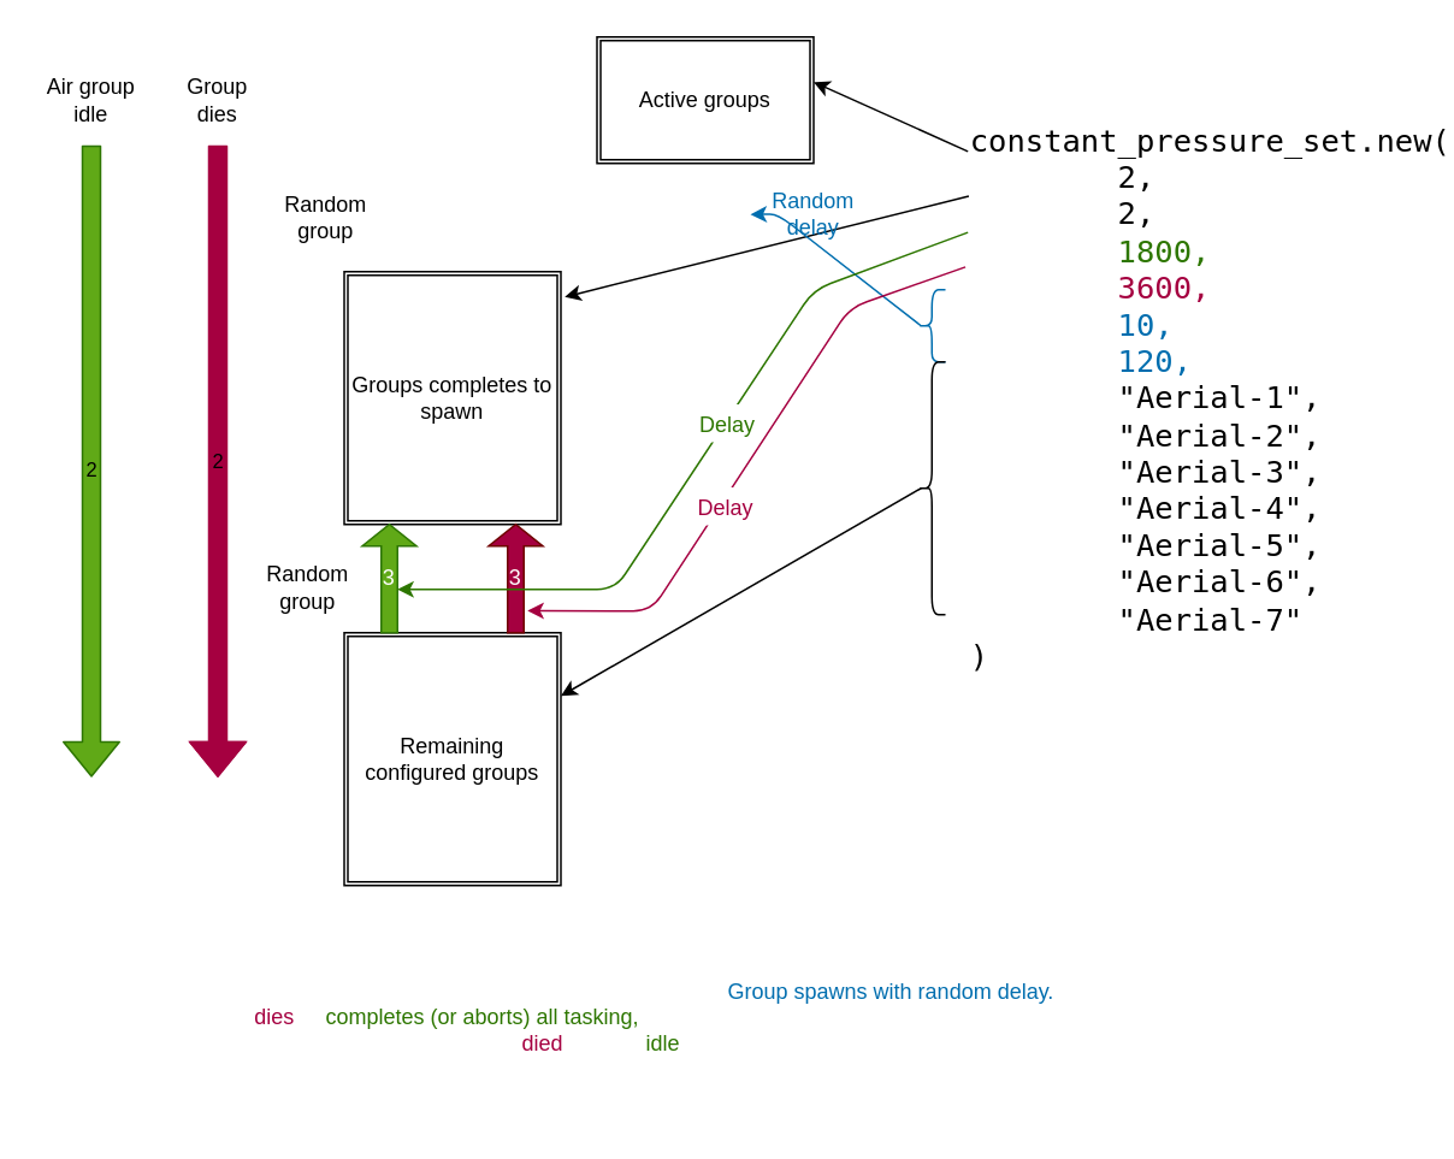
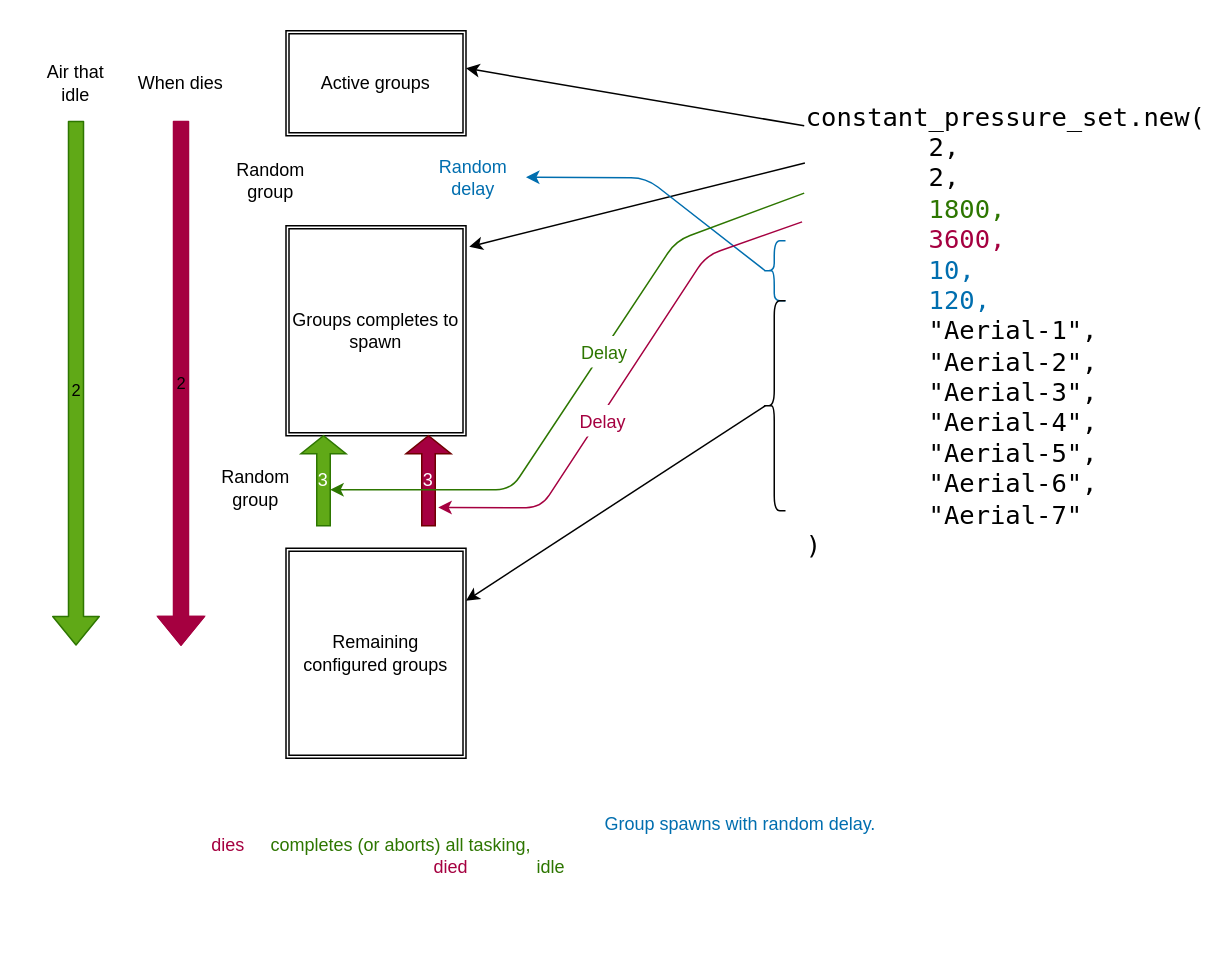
  <mxCell id="0" />
  <mxCell id="1" parent="0" />
- <mxCell id="2" value="Active groups" style="shape=ext;double=1;rounded=0;whiteSpace=wrap;html=1;" vertex="1" parent="1"><mxGeometry x="330" y="20" width="120" height="70" as="geometry" /></mxCell>
+ <mxCell id="2" value="Active groups" style="shape=ext;double=1;rounded=0;whiteSpace=wrap;html=1;" vertex="1" parent="1"><mxGeometry x="190" y="20" width="120" height="70" as="geometry" /></mxCell>
  <mxCell id="3" value="Groups completes to spawn" style="shape=ext;double=1;rounded=0;whiteSpace=wrap;html=1;" vertex="1" parent="1"><mxGeometry x="190" y="150" width="120" height="140" as="geometry" /></mxCell>
- <mxCell id="4" value="Remaining configured groups" style="shape=ext;double=1;rounded=0;whiteSpace=wrap;html=1;" vertex="1" parent="1"><mxGeometry x="190" y="350" width="120" height="140" as="geometry" /></mxCell>
+ <mxCell id="4" value="Remaining configured groups" style="shape=ext;double=1;rounded=0;whiteSpace=wrap;html=1;" vertex="1" parent="1"><mxGeometry x="190" y="365" width="120" height="140" as="geometry" /></mxCell>
  <mxCell id="5" value="3" style="shape=singleArrow;direction=north;whiteSpace=wrap;html=1;fillColor=#A50040;fontColor=#ffffff;strokeColor=#6F0000;" vertex="1" parent="1"><mxGeometry x="270" y="290" width="30" height="60" as="geometry" /></mxCell>
  <mxCell id="6" value="Random group" style="text;html=1;strokeColor=none;fillColor=none;align=center;verticalAlign=middle;whiteSpace=wrap;rounded=0;" vertex="1" parent="1"><mxGeometry x="140" y="105" width="80" height="30" as="geometry" /></mxCell>
  <mxCell id="7" value="&lt;code style=&quot;font-size: 17px; background-color: transparent;&quot;&gt;constant_pressure_set.new(&lt;br&gt;&lt;div style=&quot;&quot;&gt;&lt;span style=&quot;color: var(--vscode-textPreformat-foreground); font-family: var(--monaco-monospace-font); white-space: pre;&quot;&gt;&#09;&lt;/span&gt;&lt;span style=&quot;color: var(--vscode-textPreformat-foreground); font-family: var(--monaco-monospace-font);&quot;&gt;2,&lt;/span&gt;&lt;/div&gt;&lt;div style=&quot;&quot;&gt;&lt;span style=&quot;color: var(--vscode-textPreformat-foreground); font-family: var(--monaco-monospace-font);&quot;&gt;&lt;span style=&quot;white-space: pre;&quot;&gt;&#09;&lt;/span&gt;2,&lt;/span&gt;&lt;/div&gt;&lt;div style=&quot;&quot;&gt;&lt;span style=&quot;font-family: var(--monaco-monospace-font);&quot;&gt;&lt;span style=&quot;color: var(--vscode-textPreformat-foreground); white-space: pre;&quot;&gt;&#09;&lt;/span&gt;&lt;font color=&quot;#2d7600&quot;&gt;1800,&lt;/font&gt;&lt;/span&gt;&lt;/div&gt;&lt;div style=&quot;&quot;&gt;&lt;span style=&quot;font-family: var(--monaco-monospace-font);&quot;&gt;&lt;span style=&quot;color: var(--vscode-textPreformat-foreground); white-space: pre;&quot;&gt;&#09;&lt;/span&gt;&lt;font color=&quot;#a50040&quot;&gt;3600,&lt;/font&gt;&lt;/span&gt;&lt;/div&gt;&lt;div style=&quot;&quot;&gt;&lt;span style=&quot;font-family: var(--monaco-monospace-font);&quot;&gt;&lt;span style=&quot;color: var(--vscode-textPreformat-foreground); white-space: pre;&quot;&gt;&#09;&lt;/span&gt;&lt;font color=&quot;#006eaf&quot;&gt;10,&lt;/font&gt;&lt;/span&gt;&lt;/div&gt;&lt;div style=&quot;&quot;&gt;&lt;span style=&quot;font-family: var(--monaco-monospace-font);&quot;&gt;&lt;font color=&quot;#006eaf&quot;&gt;&lt;span style=&quot;white-space: pre;&quot;&gt;&#09;&lt;/span&gt;120,&amp;nbsp;&lt;/font&gt;&lt;/span&gt;&lt;/div&gt;&lt;div style=&quot;&quot;&gt;&lt;span style=&quot;color: var(--vscode-textPreformat-foreground); font-family: var(--monaco-monospace-font);&quot;&gt;&lt;span style=&quot;white-space: pre;&quot;&gt;&#09;&lt;/span&gt;&quot;Aerial-1&quot;,&lt;/span&gt;&lt;/div&gt;&lt;div style=&quot;&quot;&gt;&lt;span style=&quot;color: var(--vscode-textPreformat-foreground); font-family: var(--monaco-monospace-font);&quot;&gt;&lt;span style=&quot;white-space: pre;&quot;&gt;&#09;&lt;/span&gt;&quot;Aerial-2&quot;,&lt;/span&gt;&lt;/div&gt;&lt;div style=&quot;&quot;&gt;&lt;span style=&quot;color: var(--vscode-textPreformat-foreground); font-family: var(--monaco-monospace-font);&quot;&gt;&lt;span style=&quot;white-space: pre;&quot;&gt;&#09;&lt;/span&gt;&quot;Aerial-3&quot;,&lt;/span&gt;&lt;/div&gt;&lt;div style=&quot;&quot;&gt;&lt;span style=&quot;color: var(--vscode-textPreformat-foreground); font-family: var(--monaco-monospace-font);&quot;&gt;&lt;span style=&quot;white-space: pre;&quot;&gt;&#09;&lt;/span&gt;&quot;Aerial-4&quot;,&lt;/span&gt;&lt;/div&gt;&lt;div style=&quot;&quot;&gt;&lt;span style=&quot;color: var(--vscode-textPreformat-foreground); font-family: var(--monaco-monospace-font);&quot;&gt;&lt;span style=&quot;white-space: pre;&quot;&gt;&#09;&lt;/span&gt;&quot;Aerial-5&quot;,&lt;/span&gt;&lt;/div&gt;&lt;div style=&quot;&quot;&gt;&lt;span style=&quot;color: var(--vscode-textPreformat-foreground); font-family: var(--monaco-monospace-font);&quot;&gt;&lt;span style=&quot;white-space: pre;&quot;&gt;&#09;&lt;/span&gt;&quot;Aerial-6&quot;,&lt;/span&gt;&lt;/div&gt;&lt;div style=&quot;&quot;&gt;&lt;span style=&quot;color: var(--vscode-textPreformat-foreground); font-family: var(--monaco-monospace-font);&quot;&gt;&lt;span style=&quot;white-space: pre;&quot;&gt;&#09;&lt;/span&gt;&quot;Aerial-7&quot;&lt;/span&gt;&lt;/div&gt;&lt;div style=&quot;&quot;&gt;&lt;span style=&quot;color: var(--vscode-textPreformat-foreground); font-family: var(--monaco-monospace-font);&quot;&gt;)&lt;/span&gt;&lt;/div&gt;&lt;/code&gt;" style="text;html=1;strokeColor=none;fillColor=none;align=left;verticalAlign=middle;whiteSpace=wrap;rounded=0;labelBackgroundColor=none;" vertex="1" parent="1"><mxGeometry x="535" y="55" width="235" height="330" as="geometry" /></mxCell>
  <mxCell id="8" value="" style="endArrow=classic;html=1;entryX=1;entryY=0.357;entryDx=0;entryDy=0;entryPerimeter=0;exitX=0.002;exitY=0.086;exitDx=0;exitDy=0;exitPerimeter=0;" edge="1" parent="1" source="7" target="2"><mxGeometry width="50" height="50" relative="1" as="geometry"><mxPoint x="480" y="130" as="sourcePoint" /><mxPoint x="570" y="-70" as="targetPoint" /></mxGeometry></mxCell>
  <mxCell id="9" value="" style="endArrow=classic;html=1;exitX=0.004;exitY=0.161;exitDx=0;exitDy=0;exitPerimeter=0;entryX=1.018;entryY=0.1;entryDx=0;entryDy=0;entryPerimeter=0;" edge="1" parent="1" source="7" target="3"><mxGeometry width="50" height="50" relative="1" as="geometry"><mxPoint x="480" y="150" as="sourcePoint" /><mxPoint x="320" y="160" as="targetPoint" /></mxGeometry></mxCell>
  <mxCell id="10" value="" style="endArrow=classic;html=1;entryX=1;entryY=0.25;entryDx=0;entryDy=0;exitX=0.1;exitY=0.5;exitDx=0;exitDy=0;exitPerimeter=0;" edge="1" parent="1" source="18" target="4"><mxGeometry width="50" height="50" relative="1" as="geometry"><mxPoint x="715" y="228" as="sourcePoint" /><mxPoint x="320" y="54.99" as="targetPoint" /></mxGeometry></mxCell>
- <mxCell id="11" value="Random delay" style="text;html=1;strokeColor=none;fillColor=none;align=center;verticalAlign=middle;whiteSpace=wrap;rounded=0;fontColor=#006EAF;" vertex="1" parent="1"><mxGeometry x="415" y="105" width="70" height="25" as="geometry" /></mxCell>
+ <mxCell id="11" value="Random delay" style="text;html=1;strokeColor=none;fillColor=none;align=center;verticalAlign=middle;whiteSpace=wrap;rounded=0;fontColor=#006EAF;" vertex="1" parent="1"><mxGeometry x="280" y="105" width="70" height="25" as="geometry" /></mxCell>
  <mxCell id="12" value="" style="endArrow=classic;html=1;exitX=0.1;exitY=0.5;exitDx=0;exitDy=0;exitPerimeter=0;fillColor=#1ba1e2;strokeColor=#006EAF;" edge="1" parent="1" source="13" target="11"><mxGeometry width="50" height="50" relative="1" as="geometry"><mxPoint x="470" y="170" as="sourcePoint" /><mxPoint x="570" y="40" as="targetPoint" /><Array as="points"><mxPoint x="430" y="118" /></Array></mxGeometry></mxCell>
  <mxCell id="13" value="" style="shape=curlyBracket;whiteSpace=wrap;html=1;rounded=1;labelPosition=left;verticalLabelPosition=middle;align=right;verticalAlign=middle;fillColor=#1ba1e2;fontColor=#ffffff;strokeColor=#006EAF;" vertex="1" parent="1"><mxGeometry x="508" y="160" width="15" height="40" as="geometry" /></mxCell>
  <mxCell id="14" value="2" style="shape=flexArrow;endArrow=classic;html=1;fillColor=#A50040;strokeColor=#A50040;labelBackgroundColor=none;labelBorderColor=none;" edge="1" parent="1"><mxGeometry width="50" height="50" relative="1" as="geometry"><mxPoint x="120" y="80" as="sourcePoint" /><mxPoint x="120" y="430" as="targetPoint" /><Array as="points"><mxPoint x="120" y="250" /></Array></mxGeometry></mxCell>
  <mxCell id="15" value="2" style="shape=flexArrow;endArrow=classic;html=1;fillColor=#60a917;strokeColor=#2D7600;labelBackgroundColor=none;" edge="1" parent="1"><mxGeometry x="0.029" width="50" height="50" relative="1" as="geometry"><mxPoint x="50" y="80" as="sourcePoint" /><mxPoint x="50" y="430" as="targetPoint" /><Array as="points" /><mxPoint as="offset" /></mxGeometry></mxCell>
- <mxCell id="16" value="Group dies" style="text;html=1;strokeColor=none;fillColor=none;align=center;verticalAlign=middle;whiteSpace=wrap;rounded=0;" vertex="1" parent="1"><mxGeometry x="90" y="40" width="60" height="30" as="geometry" /></mxCell>
- <mxCell id="17" value="Air group idle" style="text;html=1;strokeColor=none;fillColor=none;align=center;verticalAlign=middle;whiteSpace=wrap;rounded=0;" vertex="1" parent="1"><mxGeometry x="20" y="40" width="60" height="30" as="geometry" /></mxCell>
+ <mxCell id="16" value="When dies" style="text;html=1;strokeColor=none;fillColor=none;align=center;verticalAlign=middle;whiteSpace=wrap;rounded=0;" vertex="1" parent="1"><mxGeometry x="90" y="40" width="60" height="30" as="geometry" /></mxCell>
+ <mxCell id="17" value="Air that idle" style="text;html=1;strokeColor=none;fillColor=none;align=center;verticalAlign=middle;whiteSpace=wrap;rounded=0;" vertex="1" parent="1"><mxGeometry x="20" y="40" width="60" height="30" as="geometry" /></mxCell>
  <mxCell id="18" value="" style="shape=curlyBracket;whiteSpace=wrap;html=1;rounded=1;labelPosition=left;verticalLabelPosition=middle;align=right;verticalAlign=middle;" vertex="1" parent="1"><mxGeometry x="508" y="200" width="15" height="140" as="geometry" /></mxCell>
  <mxCell id="19" value="3" style="shape=singleArrow;direction=north;whiteSpace=wrap;html=1;fillColor=#60a917;fontColor=#ffffff;strokeColor=#2D7600;" vertex="1" parent="1"><mxGeometry x="200" y="290" width="30" height="60" as="geometry" /></mxCell>
  <mxCell id="20" value="" style="endArrow=classic;html=1;fontSize=17;entryX=0.203;entryY=0.717;entryDx=0;entryDy=0;entryPerimeter=0;exitX=-0.004;exitY=0.28;exitDx=0;exitDy=0;exitPerimeter=0;fillColor=#d80073;strokeColor=#A50040;" edge="1" parent="1" source="7" target="5"><mxGeometry width="50" height="50" relative="1" as="geometry"><mxPoint x="320" y="210" as="sourcePoint" /><mxPoint x="370" y="160" as="targetPoint" /><Array as="points"><mxPoint x="470" y="170" /><mxPoint x="360" y="338" /></Array></mxGeometry></mxCell>
  <mxCell id="21" value="&lt;font color=&quot;#a50040&quot; style=&quot;font-size: 12px;&quot;&gt;Delay&lt;/font&gt;" style="edgeLabel;html=1;align=center;verticalAlign=middle;resizable=0;points=[];fontSize=17;" vertex="1" connectable="0" parent="20"><mxGeometry x="-0.074" y="1" relative="1" as="geometry"><mxPoint x="-22" y="35" as="offset" /></mxGeometry></mxCell>
  <mxCell id="22" value="" style="endArrow=classic;html=1;fontSize=17;entryX=0;entryY=0;entryDx=24;entryDy=19.5;entryPerimeter=0;exitX=0.002;exitY=0.222;exitDx=0;exitDy=0;exitPerimeter=0;fillColor=#60a917;strokeColor=#2D7600;" edge="1" parent="1" source="7" target="19"><mxGeometry width="50" height="50" relative="1" as="geometry"><mxPoint x="543.56" y="157.4" as="sourcePoint" /><mxPoint x="299.5" y="336" as="targetPoint" /><Array as="points"><mxPoint x="450" y="160" /><mxPoint x="340" y="326" /></Array></mxGeometry></mxCell>
  <mxCell id="23" value="&lt;font color=&quot;#2d7600&quot; style=&quot;font-size: 12px;&quot;&gt;Delay&lt;/font&gt;" style="edgeLabel;html=1;align=center;verticalAlign=middle;resizable=0;points=[];fontSize=17;" vertex="1" connectable="0" parent="22"><mxGeometry x="-0.13" relative="1" as="geometry"><mxPoint as="offset" /></mxGeometry></mxCell>
  <mxCell id="24" value="Random group" style="text;html=1;strokeColor=none;fillColor=none;align=center;verticalAlign=middle;whiteSpace=wrap;rounded=0;" vertex="1" parent="1"><mxGeometry x="130" y="310" width="80" height="30" as="geometry" /></mxCell>
  <mxCell id="25" value="&lt;ol&gt;&lt;li&gt;If active groups fewer than target, and group(s) ready to spawn. &lt;font color=&quot;#006eaf&quot;&gt;Group spawns with random delay.&lt;/font&gt;&amp;nbsp;&lt;/li&gt;&lt;li&gt;When a group &lt;font color=&quot;#a50040&quot;&gt;dies&lt;/font&gt; or&lt;font color=&quot;#2d7600&quot;&gt; completes (or aborts) all tasking, &lt;/font&gt;it no-longer counts towards active total&lt;/li&gt;&lt;li&gt;After a delay depending on whether group &lt;font color=&quot;#a50040&quot;&gt;died&lt;/font&gt; or went &lt;font color=&quot;#2d7600&quot;&gt;idle&lt;/font&gt;, a new group is added to &lt;i&gt;ready to spawn&lt;/i&gt;&amp;nbsp;list (but not necessarily the same one that de-activated)&lt;/li&gt;&lt;/ol&gt;" style="text;strokeColor=none;fillColor=none;html=1;whiteSpace=wrap;verticalAlign=middle;overflow=hidden;fontSize=12;fontColor=#FFFFFF;" vertex="1" parent="1"><mxGeometry x="20" y="520" width="580" height="100" as="geometry" /></mxCell>
